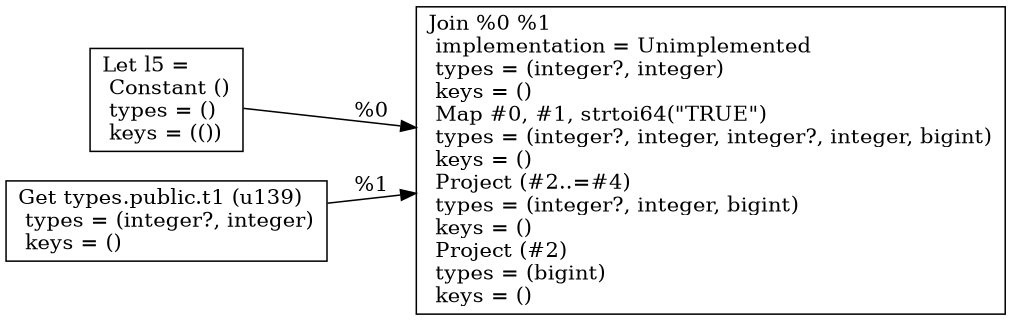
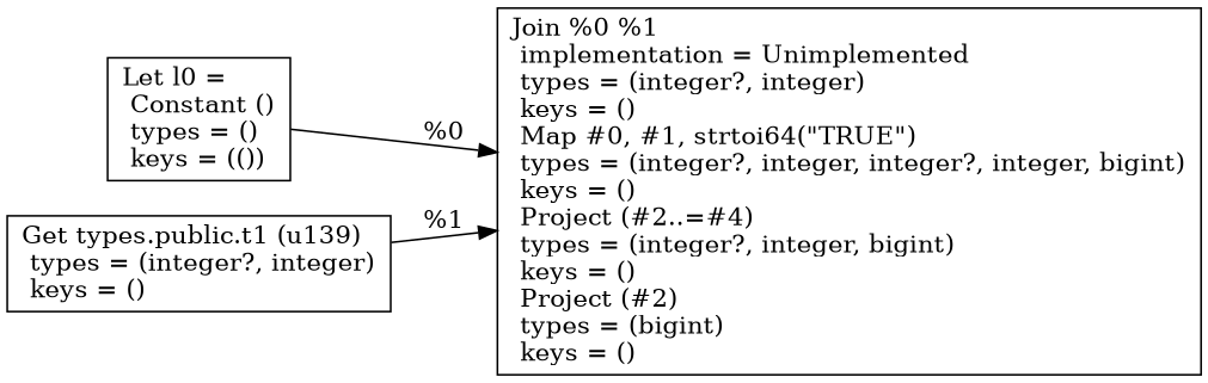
  digraph {
    rankdir=LR
    node [shape=record]
-   n1 [label="Let l5 =\l Constant ()\l  types = ()\l  keys = (())\l"]
+   n1 [label="Let l0 =\l Constant ()\l  types = ()\l  keys = (())\l"]
    n2 [label=" Join %0 %1\l  implementation = Unimplemented\l  types = (integer?, integer)\l  keys = ()\l Map #0, #1, strtoi64(\"TRUE\")\l  types = (integer?, integer, integer?, integer, bigint)\l  keys = ()\l Project (#2..=#4)\l  types = (integer?, integer, bigint)\l  keys = ()\l Project (#2)\l  types = (bigint)\l  keys = ()\l"]
    n3 [label=" Get types.public.t1 (u139)\l  types = (integer?, integer)\l  keys = ()\l"]
    n1 -> n2 [label="%0\l"]
    n3 -> n2 [label="%1\l"]
  }
